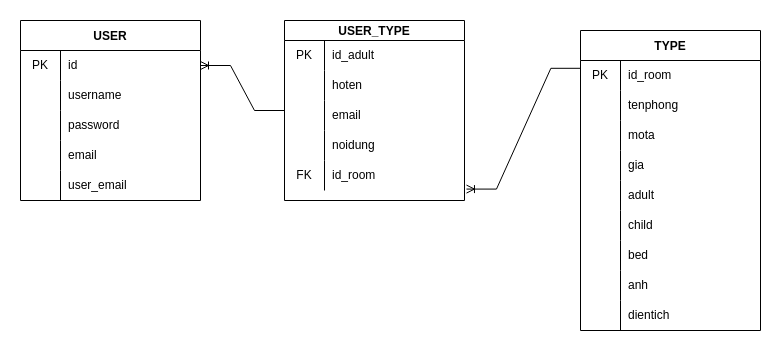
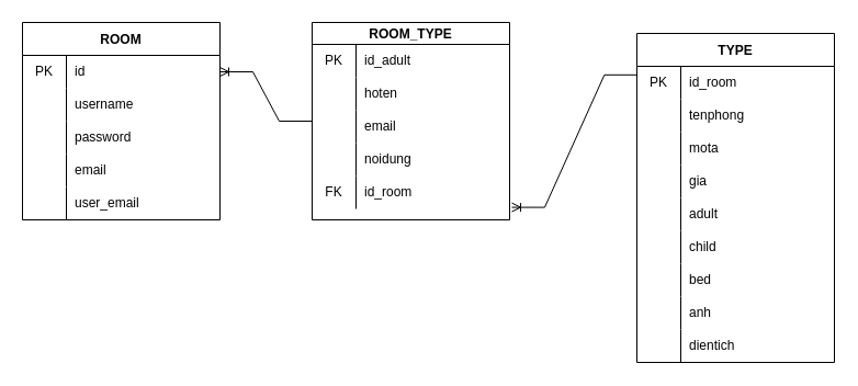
  <mxCell id="0" />
  <mxCell id="1" parent="0" />
- <mxCell id="2" value="USER" style="shape=table;startSize=30;container=1;collapsible=0;childLayout=tableLayout;fixedRows=1;rowLines=0;fontStyle=1;" vertex="1" parent="1"><mxGeometry x="20" y="20" width="180" height="180" as="geometry" /></mxCell>
+ <mxCell id="2" value="ROOM" style="shape=table;startSize=30;container=1;collapsible=0;childLayout=tableLayout;fixedRows=1;rowLines=0;fontStyle=1;" vertex="1" parent="1"><mxGeometry x="20" y="20" width="180" height="180" as="geometry" /></mxCell>
  <mxCell id="3" value="" style="shape=tableRow;horizontal=0;startSize=0;swimlaneHead=0;swimlaneBody=0;top=0;left=0;bottom=0;right=0;collapsible=0;dropTarget=0;fillColor=none;points=[[0,0.5],[1,0.5]];portConstraint=eastwest;" vertex="1" parent="2"><mxGeometry y="30" width="180" height="30" as="geometry" /></mxCell>
  <mxCell id="4" value="PK" style="shape=partialRectangle;html=1;whiteSpace=wrap;connectable=0;fillColor=none;top=0;left=0;bottom=0;right=0;overflow=hidden;pointerEvents=1;" vertex="1" parent="3"><mxGeometry width="40" height="30" as="geometry"><mxRectangle width="40" height="30" as="alternateBounds" /></mxGeometry></mxCell>
  <mxCell id="5" value="id" style="shape=partialRectangle;html=1;whiteSpace=wrap;connectable=0;fillColor=none;top=0;left=0;bottom=0;right=0;align=left;spacingLeft=6;overflow=hidden;" vertex="1" parent="3"><mxGeometry x="40" width="140" height="30" as="geometry"><mxRectangle width="140" height="30" as="alternateBounds" /></mxGeometry></mxCell>
  <mxCell id="6" value="" style="shape=tableRow;horizontal=0;startSize=0;swimlaneHead=0;swimlaneBody=0;top=0;left=0;bottom=0;right=0;collapsible=0;dropTarget=0;fillColor=none;points=[[0,0.5],[1,0.5]];portConstraint=eastwest;" vertex="1" parent="2"><mxGeometry y="60" width="180" height="30" as="geometry" /></mxCell>
  <mxCell id="7" value="" style="shape=partialRectangle;html=1;whiteSpace=wrap;connectable=0;fillColor=none;top=0;left=0;bottom=0;right=0;overflow=hidden;" vertex="1" parent="6"><mxGeometry width="40" height="30" as="geometry"><mxRectangle width="40" height="30" as="alternateBounds" /></mxGeometry></mxCell>
  <mxCell id="8" value="username" style="shape=partialRectangle;html=1;whiteSpace=wrap;connectable=0;fillColor=none;top=0;left=0;bottom=0;right=0;align=left;spacingLeft=6;overflow=hidden;" vertex="1" parent="6"><mxGeometry x="40" width="140" height="30" as="geometry"><mxRectangle width="140" height="30" as="alternateBounds" /></mxGeometry></mxCell>
  <mxCell id="9" value="" style="shape=tableRow;horizontal=0;startSize=0;swimlaneHead=0;swimlaneBody=0;top=0;left=0;bottom=0;right=0;collapsible=0;dropTarget=0;fillColor=none;points=[[0,0.5],[1,0.5]];portConstraint=eastwest;" vertex="1" parent="2"><mxGeometry y="90" width="180" height="30" as="geometry" /></mxCell>
  <mxCell id="10" value="" style="shape=partialRectangle;html=1;whiteSpace=wrap;connectable=0;fillColor=none;top=0;left=0;bottom=0;right=0;overflow=hidden;" vertex="1" parent="9"><mxGeometry width="40" height="30" as="geometry"><mxRectangle width="40" height="30" as="alternateBounds" /></mxGeometry></mxCell>
  <mxCell id="11" value="password" style="shape=partialRectangle;html=1;whiteSpace=wrap;connectable=0;fillColor=none;top=0;left=0;bottom=0;right=0;align=left;spacingLeft=6;overflow=hidden;" vertex="1" parent="9"><mxGeometry x="40" width="140" height="30" as="geometry"><mxRectangle width="140" height="30" as="alternateBounds" /></mxGeometry></mxCell>
  <mxCell id="12" value="" style="shape=tableRow;horizontal=0;startSize=0;swimlaneHead=0;swimlaneBody=0;top=0;left=0;bottom=0;right=0;collapsible=0;dropTarget=0;fillColor=none;points=[[0,0.5],[1,0.5]];portConstraint=eastwest;" vertex="1" parent="2"><mxGeometry y="120" width="180" height="30" as="geometry" /></mxCell>
  <mxCell id="13" value="" style="shape=partialRectangle;html=1;whiteSpace=wrap;connectable=0;fillColor=none;top=0;left=0;bottom=0;right=0;overflow=hidden;" vertex="1" parent="12"><mxGeometry width="40" height="30" as="geometry"><mxRectangle width="40" height="30" as="alternateBounds" /></mxGeometry></mxCell>
  <mxCell id="14" value="email" style="shape=partialRectangle;html=1;whiteSpace=wrap;connectable=0;fillColor=none;top=0;left=0;bottom=0;right=0;align=left;spacingLeft=6;overflow=hidden;" vertex="1" parent="12"><mxGeometry x="40" width="140" height="30" as="geometry"><mxRectangle width="140" height="30" as="alternateBounds" /></mxGeometry></mxCell>
  <mxCell id="15" value="" style="shape=tableRow;horizontal=0;startSize=0;swimlaneHead=0;swimlaneBody=0;top=0;left=0;bottom=0;right=0;collapsible=0;dropTarget=0;fillColor=none;points=[[0,0.5],[1,0.5]];portConstraint=eastwest;" vertex="1" parent="2"><mxGeometry y="150" width="180" height="30" as="geometry" /></mxCell>
  <mxCell id="16" value="" style="shape=partialRectangle;html=1;whiteSpace=wrap;connectable=0;fillColor=none;top=0;left=0;bottom=0;right=0;overflow=hidden;" vertex="1" parent="15"><mxGeometry width="40" height="30" as="geometry"><mxRectangle width="40" height="30" as="alternateBounds" /></mxGeometry></mxCell>
  <mxCell id="17" value="user_email" style="shape=partialRectangle;html=1;whiteSpace=wrap;connectable=0;fillColor=none;top=0;left=0;bottom=0;right=0;align=left;spacingLeft=6;overflow=hidden;" vertex="1" parent="15"><mxGeometry x="40" width="140" height="30" as="geometry"><mxRectangle width="140" height="30" as="alternateBounds" /></mxGeometry></mxCell>
- <mxCell id="18" value="USER_TYPE" style="shape=table;startSize=20;container=1;collapsible=0;childLayout=tableLayout;fixedRows=1;rowLines=0;fontStyle=1;" vertex="1" parent="1"><mxGeometry x="284" y="20" width="180" height="180" as="geometry" /></mxCell>
+ <mxCell id="18" value="ROOM_TYPE" style="shape=table;startSize=20;container=1;collapsible=0;childLayout=tableLayout;fixedRows=1;rowLines=0;fontStyle=1;" vertex="1" parent="1"><mxGeometry x="284" y="20" width="180" height="180" as="geometry" /></mxCell>
  <mxCell id="19" value="" style="shape=tableRow;horizontal=0;startSize=0;swimlaneHead=0;swimlaneBody=0;top=0;left=0;bottom=0;right=0;collapsible=0;dropTarget=0;fillColor=none;points=[[0,0.5],[1,0.5]];portConstraint=eastwest;" vertex="1" parent="18"><mxGeometry y="20" width="180" height="30" as="geometry" /></mxCell>
  <mxCell id="20" value="PK" style="shape=partialRectangle;html=1;whiteSpace=wrap;connectable=0;fillColor=none;top=0;left=0;bottom=0;right=0;overflow=hidden;pointerEvents=1;" vertex="1" parent="19"><mxGeometry width="40" height="30" as="geometry"><mxRectangle width="40" height="30" as="alternateBounds" /></mxGeometry></mxCell>
  <mxCell id="21" value="id_adult" style="shape=partialRectangle;html=1;whiteSpace=wrap;connectable=0;fillColor=none;top=0;left=0;bottom=0;right=0;align=left;spacingLeft=6;overflow=hidden;" vertex="1" parent="19"><mxGeometry x="40" width="140" height="30" as="geometry"><mxRectangle width="140" height="30" as="alternateBounds" /></mxGeometry></mxCell>
  <mxCell id="22" value="" style="shape=tableRow;horizontal=0;startSize=0;swimlaneHead=0;swimlaneBody=0;top=0;left=0;bottom=0;right=0;collapsible=0;dropTarget=0;fillColor=none;points=[[0,0.5],[1,0.5]];portConstraint=eastwest;" vertex="1" parent="18"><mxGeometry y="50" width="180" height="30" as="geometry" /></mxCell>
  <mxCell id="23" value="" style="shape=partialRectangle;html=1;whiteSpace=wrap;connectable=0;fillColor=none;top=0;left=0;bottom=0;right=0;overflow=hidden;" vertex="1" parent="22"><mxGeometry width="40" height="30" as="geometry"><mxRectangle width="40" height="30" as="alternateBounds" /></mxGeometry></mxCell>
  <mxCell id="24" value="hoten" style="shape=partialRectangle;html=1;whiteSpace=wrap;connectable=0;fillColor=none;top=0;left=0;bottom=0;right=0;align=left;spacingLeft=6;overflow=hidden;" vertex="1" parent="22"><mxGeometry x="40" width="140" height="30" as="geometry"><mxRectangle width="140" height="30" as="alternateBounds" /></mxGeometry></mxCell>
  <mxCell id="25" value="" style="shape=tableRow;horizontal=0;startSize=0;swimlaneHead=0;swimlaneBody=0;top=0;left=0;bottom=0;right=0;collapsible=0;dropTarget=0;fillColor=none;points=[[0,0.5],[1,0.5]];portConstraint=eastwest;" vertex="1" parent="18"><mxGeometry y="80" width="180" height="30" as="geometry" /></mxCell>
  <mxCell id="26" value="" style="shape=partialRectangle;html=1;whiteSpace=wrap;connectable=0;fillColor=none;top=0;left=0;bottom=0;right=0;overflow=hidden;" vertex="1" parent="25"><mxGeometry width="40" height="30" as="geometry"><mxRectangle width="40" height="30" as="alternateBounds" /></mxGeometry></mxCell>
  <mxCell id="27" value="email" style="shape=partialRectangle;html=1;whiteSpace=wrap;connectable=0;fillColor=none;top=0;left=0;bottom=0;right=0;align=left;spacingLeft=6;overflow=hidden;" vertex="1" parent="25"><mxGeometry x="40" width="140" height="30" as="geometry"><mxRectangle width="140" height="30" as="alternateBounds" /></mxGeometry></mxCell>
  <mxCell id="28" value="" style="shape=tableRow;horizontal=0;startSize=0;swimlaneHead=0;swimlaneBody=0;top=0;left=0;bottom=0;right=0;collapsible=0;dropTarget=0;fillColor=none;points=[[0,0.5],[1,0.5]];portConstraint=eastwest;" vertex="1" parent="18"><mxGeometry y="110" width="180" height="30" as="geometry" /></mxCell>
  <mxCell id="29" value="" style="shape=partialRectangle;html=1;whiteSpace=wrap;connectable=0;fillColor=none;top=0;left=0;bottom=0;right=0;overflow=hidden;" vertex="1" parent="28"><mxGeometry width="40" height="30" as="geometry"><mxRectangle width="40" height="30" as="alternateBounds" /></mxGeometry></mxCell>
  <mxCell id="30" value="noidung" style="shape=partialRectangle;html=1;whiteSpace=wrap;connectable=0;fillColor=none;top=0;left=0;bottom=0;right=0;align=left;spacingLeft=6;overflow=hidden;" vertex="1" parent="28"><mxGeometry x="40" width="140" height="30" as="geometry"><mxRectangle width="140" height="30" as="alternateBounds" /></mxGeometry></mxCell>
  <mxCell id="31" value="" style="shape=tableRow;horizontal=0;startSize=0;swimlaneHead=0;swimlaneBody=0;top=0;left=0;bottom=0;right=0;collapsible=0;dropTarget=0;fillColor=none;points=[[0,0.5],[1,0.5]];portConstraint=eastwest;" vertex="1" parent="18"><mxGeometry y="140" width="180" height="30" as="geometry" /></mxCell>
  <mxCell id="32" value="FK" style="shape=partialRectangle;html=1;whiteSpace=wrap;connectable=0;fillColor=none;top=0;left=0;bottom=0;right=0;overflow=hidden;" vertex="1" parent="31"><mxGeometry width="40" height="30" as="geometry"><mxRectangle width="40" height="30" as="alternateBounds" /></mxGeometry></mxCell>
  <mxCell id="33" value="id_room" style="shape=partialRectangle;html=1;whiteSpace=wrap;connectable=0;fillColor=none;top=0;left=0;bottom=0;right=0;align=left;spacingLeft=6;overflow=hidden;" vertex="1" parent="31"><mxGeometry x="40" width="140" height="30" as="geometry"><mxRectangle width="140" height="30" as="alternateBounds" /></mxGeometry></mxCell>
  <mxCell id="34" value="TYPE" style="shape=table;startSize=30;container=1;collapsible=0;childLayout=tableLayout;fixedRows=1;rowLines=0;fontStyle=1;" vertex="1" parent="1"><mxGeometry x="580" y="30" width="180" height="300" as="geometry" /></mxCell>
  <mxCell id="35" value="" style="shape=tableRow;horizontal=0;startSize=0;swimlaneHead=0;swimlaneBody=0;top=0;left=0;bottom=0;right=0;collapsible=0;dropTarget=0;fillColor=none;points=[[0,0.5],[1,0.5]];portConstraint=eastwest;" vertex="1" parent="34"><mxGeometry y="30" width="180" height="30" as="geometry" /></mxCell>
  <mxCell id="36" value="PK" style="shape=partialRectangle;html=1;whiteSpace=wrap;connectable=0;fillColor=none;top=0;left=0;bottom=0;right=0;overflow=hidden;pointerEvents=1;" vertex="1" parent="35"><mxGeometry width="40" height="30" as="geometry"><mxRectangle width="40" height="30" as="alternateBounds" /></mxGeometry></mxCell>
  <mxCell id="37" value="id_room" style="shape=partialRectangle;html=1;whiteSpace=wrap;connectable=0;fillColor=none;top=0;left=0;bottom=0;right=0;align=left;spacingLeft=6;overflow=hidden;" vertex="1" parent="35"><mxGeometry x="40" width="140" height="30" as="geometry"><mxRectangle width="140" height="30" as="alternateBounds" /></mxGeometry></mxCell>
  <mxCell id="38" value="" style="shape=tableRow;horizontal=0;startSize=0;swimlaneHead=0;swimlaneBody=0;top=0;left=0;bottom=0;right=0;collapsible=0;dropTarget=0;fillColor=none;points=[[0,0.5],[1,0.5]];portConstraint=eastwest;" vertex="1" parent="34"><mxGeometry y="60" width="180" height="30" as="geometry" /></mxCell>
  <mxCell id="39" value="" style="shape=partialRectangle;html=1;whiteSpace=wrap;connectable=0;fillColor=none;top=0;left=0;bottom=0;right=0;overflow=hidden;" vertex="1" parent="38"><mxGeometry width="40" height="30" as="geometry"><mxRectangle width="40" height="30" as="alternateBounds" /></mxGeometry></mxCell>
  <mxCell id="40" value="tenphong" style="shape=partialRectangle;html=1;whiteSpace=wrap;connectable=0;fillColor=none;top=0;left=0;bottom=0;right=0;align=left;spacingLeft=6;overflow=hidden;" vertex="1" parent="38"><mxGeometry x="40" width="140" height="30" as="geometry"><mxRectangle width="140" height="30" as="alternateBounds" /></mxGeometry></mxCell>
  <mxCell id="41" value="" style="shape=tableRow;horizontal=0;startSize=0;swimlaneHead=0;swimlaneBody=0;top=0;left=0;bottom=0;right=0;collapsible=0;dropTarget=0;fillColor=none;points=[[0,0.5],[1,0.5]];portConstraint=eastwest;" vertex="1" parent="34"><mxGeometry y="90" width="180" height="30" as="geometry" /></mxCell>
  <mxCell id="42" value="" style="shape=partialRectangle;html=1;whiteSpace=wrap;connectable=0;fillColor=none;top=0;left=0;bottom=0;right=0;overflow=hidden;" vertex="1" parent="41"><mxGeometry width="40" height="30" as="geometry"><mxRectangle width="40" height="30" as="alternateBounds" /></mxGeometry></mxCell>
  <mxCell id="43" value="mota" style="shape=partialRectangle;html=1;whiteSpace=wrap;connectable=0;fillColor=none;top=0;left=0;bottom=0;right=0;align=left;spacingLeft=6;overflow=hidden;" vertex="1" parent="41"><mxGeometry x="40" width="140" height="30" as="geometry"><mxRectangle width="140" height="30" as="alternateBounds" /></mxGeometry></mxCell>
  <mxCell id="44" value="" style="shape=tableRow;horizontal=0;startSize=0;swimlaneHead=0;swimlaneBody=0;top=0;left=0;bottom=0;right=0;collapsible=0;dropTarget=0;fillColor=none;points=[[0,0.5],[1,0.5]];portConstraint=eastwest;" vertex="1" parent="34"><mxGeometry y="120" width="180" height="30" as="geometry" /></mxCell>
  <mxCell id="45" value="" style="shape=partialRectangle;html=1;whiteSpace=wrap;connectable=0;fillColor=none;top=0;left=0;bottom=0;right=0;overflow=hidden;" vertex="1" parent="44"><mxGeometry width="40" height="30" as="geometry"><mxRectangle width="40" height="30" as="alternateBounds" /></mxGeometry></mxCell>
  <mxCell id="46" value="gia" style="shape=partialRectangle;html=1;whiteSpace=wrap;connectable=0;fillColor=none;top=0;left=0;bottom=0;right=0;align=left;spacingLeft=6;overflow=hidden;" vertex="1" parent="44"><mxGeometry x="40" width="140" height="30" as="geometry"><mxRectangle width="140" height="30" as="alternateBounds" /></mxGeometry></mxCell>
  <mxCell id="47" value="" style="shape=tableRow;horizontal=0;startSize=0;swimlaneHead=0;swimlaneBody=0;top=0;left=0;bottom=0;right=0;collapsible=0;dropTarget=0;fillColor=none;points=[[0,0.5],[1,0.5]];portConstraint=eastwest;" vertex="1" parent="34"><mxGeometry y="150" width="180" height="30" as="geometry" /></mxCell>
  <mxCell id="48" value="" style="shape=partialRectangle;html=1;whiteSpace=wrap;connectable=0;fillColor=none;top=0;left=0;bottom=0;right=0;overflow=hidden;" vertex="1" parent="47"><mxGeometry width="40" height="30" as="geometry"><mxRectangle width="40" height="30" as="alternateBounds" /></mxGeometry></mxCell>
  <mxCell id="49" value="adult" style="shape=partialRectangle;html=1;whiteSpace=wrap;connectable=0;fillColor=none;top=0;left=0;bottom=0;right=0;align=left;spacingLeft=6;overflow=hidden;" vertex="1" parent="47"><mxGeometry x="40" width="140" height="30" as="geometry"><mxRectangle width="140" height="30" as="alternateBounds" /></mxGeometry></mxCell>
  <mxCell id="50" value="" style="shape=tableRow;horizontal=0;startSize=0;swimlaneHead=0;swimlaneBody=0;top=0;left=0;bottom=0;right=0;collapsible=0;dropTarget=0;fillColor=none;points=[[0,0.5],[1,0.5]];portConstraint=eastwest;" vertex="1" parent="34"><mxGeometry y="180" width="180" height="30" as="geometry" /></mxCell>
  <mxCell id="51" value="" style="shape=partialRectangle;html=1;whiteSpace=wrap;connectable=0;fillColor=none;top=0;left=0;bottom=0;right=0;overflow=hidden;" vertex="1" parent="50"><mxGeometry width="40" height="30" as="geometry"><mxRectangle width="40" height="30" as="alternateBounds" /></mxGeometry></mxCell>
  <mxCell id="52" value="child" style="shape=partialRectangle;html=1;whiteSpace=wrap;connectable=0;fillColor=none;top=0;left=0;bottom=0;right=0;align=left;spacingLeft=6;overflow=hidden;" vertex="1" parent="50"><mxGeometry x="40" width="140" height="30" as="geometry"><mxRectangle width="140" height="30" as="alternateBounds" /></mxGeometry></mxCell>
  <mxCell id="53" value="" style="shape=tableRow;horizontal=0;startSize=0;swimlaneHead=0;swimlaneBody=0;top=0;left=0;bottom=0;right=0;collapsible=0;dropTarget=0;fillColor=none;points=[[0,0.5],[1,0.5]];portConstraint=eastwest;" vertex="1" parent="34"><mxGeometry y="210" width="180" height="30" as="geometry" /></mxCell>
  <mxCell id="54" value="" style="shape=partialRectangle;html=1;whiteSpace=wrap;connectable=0;fillColor=none;top=0;left=0;bottom=0;right=0;overflow=hidden;" vertex="1" parent="53"><mxGeometry width="40" height="30" as="geometry"><mxRectangle width="40" height="30" as="alternateBounds" /></mxGeometry></mxCell>
  <mxCell id="55" value="bed" style="shape=partialRectangle;html=1;whiteSpace=wrap;connectable=0;fillColor=none;top=0;left=0;bottom=0;right=0;align=left;spacingLeft=6;overflow=hidden;" vertex="1" parent="53"><mxGeometry x="40" width="140" height="30" as="geometry"><mxRectangle width="140" height="30" as="alternateBounds" /></mxGeometry></mxCell>
  <mxCell id="56" value="" style="shape=tableRow;horizontal=0;startSize=0;swimlaneHead=0;swimlaneBody=0;top=0;left=0;bottom=0;right=0;collapsible=0;dropTarget=0;fillColor=none;points=[[0,0.5],[1,0.5]];portConstraint=eastwest;" vertex="1" parent="34"><mxGeometry y="240" width="180" height="30" as="geometry" /></mxCell>
  <mxCell id="57" value="" style="shape=partialRectangle;html=1;whiteSpace=wrap;connectable=0;fillColor=none;top=0;left=0;bottom=0;right=0;overflow=hidden;" vertex="1" parent="56"><mxGeometry width="40" height="30" as="geometry"><mxRectangle width="40" height="30" as="alternateBounds" /></mxGeometry></mxCell>
  <mxCell id="58" value="anh" style="shape=partialRectangle;html=1;whiteSpace=wrap;connectable=0;fillColor=none;top=0;left=0;bottom=0;right=0;align=left;spacingLeft=6;overflow=hidden;" vertex="1" parent="56"><mxGeometry x="40" width="140" height="30" as="geometry"><mxRectangle width="140" height="30" as="alternateBounds" /></mxGeometry></mxCell>
  <mxCell id="59" value="" style="shape=tableRow;horizontal=0;startSize=0;swimlaneHead=0;swimlaneBody=0;top=0;left=0;bottom=0;right=0;collapsible=0;dropTarget=0;fillColor=none;points=[[0,0.5],[1,0.5]];portConstraint=eastwest;" vertex="1" parent="34"><mxGeometry y="270" width="180" height="30" as="geometry" /></mxCell>
  <mxCell id="60" value="" style="shape=partialRectangle;html=1;whiteSpace=wrap;connectable=0;fillColor=none;top=0;left=0;bottom=0;right=0;overflow=hidden;" vertex="1" parent="59"><mxGeometry width="40" height="30" as="geometry"><mxRectangle width="40" height="30" as="alternateBounds" /></mxGeometry></mxCell>
  <mxCell id="61" value="dientich" style="shape=partialRectangle;html=1;whiteSpace=wrap;connectable=0;fillColor=none;top=0;left=0;bottom=0;right=0;align=left;spacingLeft=6;overflow=hidden;" vertex="1" parent="59"><mxGeometry x="40" width="140" height="30" as="geometry"><mxRectangle width="140" height="30" as="alternateBounds" /></mxGeometry></mxCell>
  <mxCell id="62" value="" style="edgeStyle=entityRelationEdgeStyle;fontSize=12;html=1;endArrow=ERoneToMany;rounded=0;entryX=1;entryY=0.5;entryDx=0;entryDy=0;" edge="1" parent="1" source="18" target="3"><mxGeometry width="100" height="100" relative="1" as="geometry"><mxPoint x="270" y="38" as="sourcePoint" /><mxPoint x="80" y="220" as="targetPoint" /></mxGeometry></mxCell>
  <mxCell id="63" value="" style="edgeStyle=entityRelationEdgeStyle;fontSize=12;html=1;endArrow=ERoneToMany;rounded=0;entryX=1.011;entryY=0.953;entryDx=0;entryDy=0;entryPerimeter=0;exitX=0.002;exitY=0.26;exitDx=0;exitDy=0;exitPerimeter=0;" edge="1" parent="1" source="35" target="31"><mxGeometry width="100" height="100" relative="1" as="geometry"><mxPoint x="420" y="410" as="sourcePoint" /><mxPoint x="520" y="310" as="targetPoint" /></mxGeometry></mxCell>
